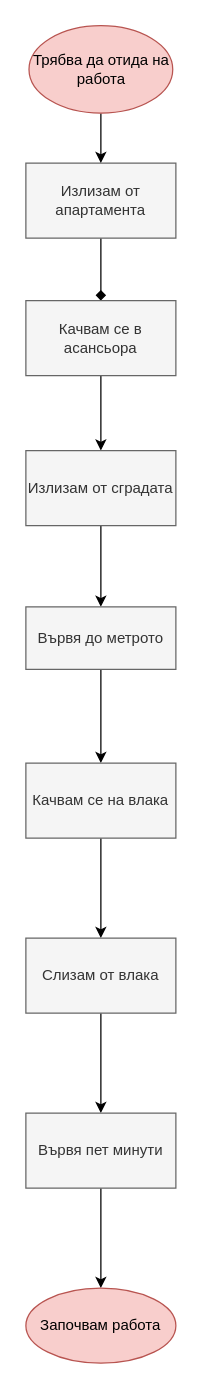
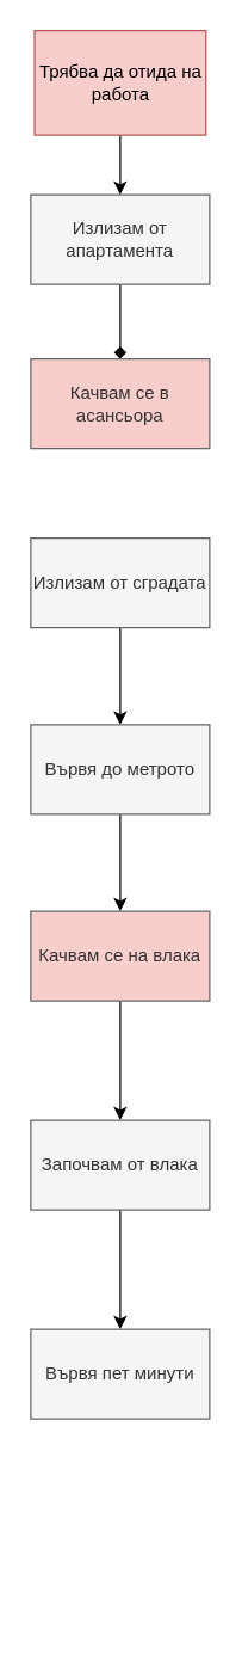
  <mxCell id="0" />
  <mxCell id="1" parent="0" />
  <mxCell id="2" value="" style="edgeStyle=orthogonalEdgeStyle;rounded=0;orthogonalLoop=1;jettySize=auto;html=1;endArrow=diamond;" edge="1" parent="1" source="3" target="5"><mxGeometry relative="1" as="geometry" /></mxCell>
  <mxCell id="3" value="Излизам от апартамента" style="rounded=0;whiteSpace=wrap;html=1;fillColor=#f5f5f5;fontColor=#333333;strokeColor=#666666;" vertex="1" parent="1"><mxGeometry x="20" y="130" width="120" height="60" as="geometry" /></mxCell>
- <mxCell id="4" value="" style="edgeStyle=orthogonalEdgeStyle;rounded=0;orthogonalLoop=1;jettySize=auto;html=1;" edge="1" parent="1" source="5" target="9"><mxGeometry relative="1" as="geometry" /></mxCell>
- <mxCell id="5" value="Качвам се в асансьора" style="rounded=0;whiteSpace=wrap;html=1;fillColor=#f5f5f5;fontColor=#333333;strokeColor=#666666;" vertex="1" parent="1"><mxGeometry x="20" y="240" width="120" height="60" as="geometry" /></mxCell>
+ <mxCell id="5" value="Качвам се в асансьора" style="rounded=0;whiteSpace=wrap;html=1;fillColor=#f8cecc;fontColor=#333333;strokeColor=#666666;" vertex="1" parent="1"><mxGeometry x="20" y="240" width="120" height="60" as="geometry" /></mxCell>
  <mxCell id="6" value="" style="edgeStyle=orthogonalEdgeStyle;rounded=0;orthogonalLoop=1;jettySize=auto;html=1;" edge="1" parent="1" source="7" target="3"><mxGeometry relative="1" as="geometry" /></mxCell>
- <mxCell id="7" value="&lt;span&gt;Трябва да отида на работа&lt;/span&gt;" style="ellipse;whiteSpace=wrap;html=1;fillColor=#f8cecc;strokeColor=#b85450;" vertex="1" parent="1"><mxGeometry x="22.5" y="20" width="115" height="70" as="geometry" /></mxCell>
+ <mxCell id="7" value="&lt;span&gt;Трябва да отида на работа&lt;/span&gt;" style="whiteSpace=wrap;html=1;fillColor=#f8cecc;strokeColor=#b85450;rounded=0;" vertex="1" parent="1"><mxGeometry x="22.5" y="20" width="115" height="70" as="geometry" /></mxCell>
  <mxCell id="8" value="" style="edgeStyle=orthogonalEdgeStyle;rounded=0;orthogonalLoop=1;jettySize=auto;html=1;" edge="1" parent="1" source="9" target="11"><mxGeometry relative="1" as="geometry" /></mxCell>
  <mxCell id="9" value="Излизам от сградата" style="whiteSpace=wrap;html=1;rounded=0;fillColor=#f5f5f5;fontColor=#333333;strokeColor=#666666;" vertex="1" parent="1"><mxGeometry x="20" y="360" width="120" height="60" as="geometry" /></mxCell>
  <mxCell id="10" value="" style="edgeStyle=orthogonalEdgeStyle;rounded=0;orthogonalLoop=1;jettySize=auto;html=1;" edge="1" parent="1" source="11" target="13"><mxGeometry relative="1" as="geometry" /></mxCell>
- <mxCell id="11" value="Вървя до метрото" style="whiteSpace=wrap;html=1;rounded=0;fillColor=#f5f5f5;fontColor=#333333;strokeColor=#666666;" vertex="1" parent="1"><mxGeometry x="20" y="485" width="120" height="50" as="geometry" /></mxCell>
+ <mxCell id="11" value="Вървя до метрото" style="whiteSpace=wrap;html=1;rounded=0;fillColor=#f5f5f5;fontColor=#333333;strokeColor=#666666;" vertex="1" parent="1"><mxGeometry x="20" y="485" width="120" height="60" as="geometry" /></mxCell>
  <mxCell id="12" value="" style="edgeStyle=orthogonalEdgeStyle;rounded=0;orthogonalLoop=1;jettySize=auto;html=1;" edge="1" parent="1" source="13" target="15"><mxGeometry relative="1" as="geometry" /></mxCell>
- <mxCell id="13" value="Качвам се на влака" style="whiteSpace=wrap;html=1;rounded=0;fillColor=#f5f5f5;fontColor=#333333;strokeColor=#666666;" vertex="1" parent="1"><mxGeometry x="20" y="610" width="120" height="60" as="geometry" /></mxCell>
+ <mxCell id="13" value="Качвам се на влака" style="whiteSpace=wrap;html=1;rounded=0;fillColor=#f8cecc;fontColor=#333333;strokeColor=#666666;" vertex="1" parent="1"><mxGeometry x="20" y="610" width="120" height="60" as="geometry" /></mxCell>
  <mxCell id="14" value="" style="edgeStyle=orthogonalEdgeStyle;rounded=0;orthogonalLoop=1;jettySize=auto;html=1;" edge="1" parent="1" source="15" target="17"><mxGeometry relative="1" as="geometry" /></mxCell>
- <mxCell id="15" value="Слизам от влака" style="whiteSpace=wrap;html=1;rounded=0;fillColor=#f5f5f5;fontColor=#333333;strokeColor=#666666;" vertex="1" parent="1"><mxGeometry x="20" y="750" width="120" height="60" as="geometry" /></mxCell>
- <mxCell id="16" value="" style="edgeStyle=orthogonalEdgeStyle;rounded=0;orthogonalLoop=1;jettySize=auto;html=1;" edge="1" parent="1" source="17" target="18"><mxGeometry relative="1" as="geometry" /></mxCell>
+ <mxCell id="15" value="Започвам от влака" style="whiteSpace=wrap;html=1;rounded=0;fillColor=#f5f5f5;fontColor=#333333;strokeColor=#666666;" vertex="1" parent="1"><mxGeometry x="20" y="750" width="120" height="60" as="geometry" /></mxCell>
  <mxCell id="17" value="Вървя пет минути" style="whiteSpace=wrap;html=1;rounded=0;fillColor=#f5f5f5;fontColor=#333333;strokeColor=#666666;" vertex="1" parent="1"><mxGeometry x="20" y="890" width="120" height="60" as="geometry" /></mxCell>
- <mxCell id="18" value="Започвам работа" style="ellipse;whiteSpace=wrap;html=1;rounded=0;fillColor=#f8cecc;strokeColor=#b85450;" vertex="1" parent="1"><mxGeometry x="20" y="1030" width="120" height="60" as="geometry" /></mxCell>
